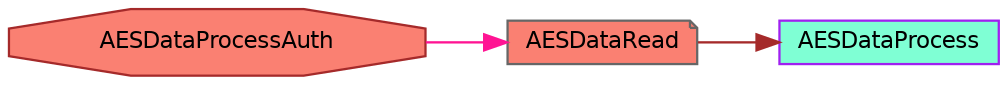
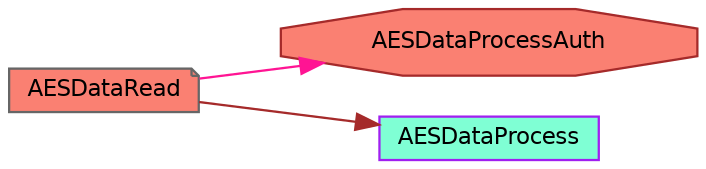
  digraph {
    rankdir=RL
    node [fillcolor=salmon fontname=Helvetica fontsize=10 style=filled]
    edge [dir=back fontname=Helvetica fontsize=10 labelfontname=Helvetica labelfontsize=10 style=solid]
    n1 [color=gray40 fontcolor=black height=0.2 label=AESDataRead shape=note width=0.4]
    n2 [color=brown height=0.2 label=AESDataProcessAuth shape=octagon width=0.4]
    n3 [color=purple fillcolor=aquamarine height=0.2 label=AESDataProcess shape=box width=0.4]
-   n1 -> n2 [color=deeppink]
+   n2 -> n1 [color=deeppink]
    n3 -> n1 [color=brown]
  }
